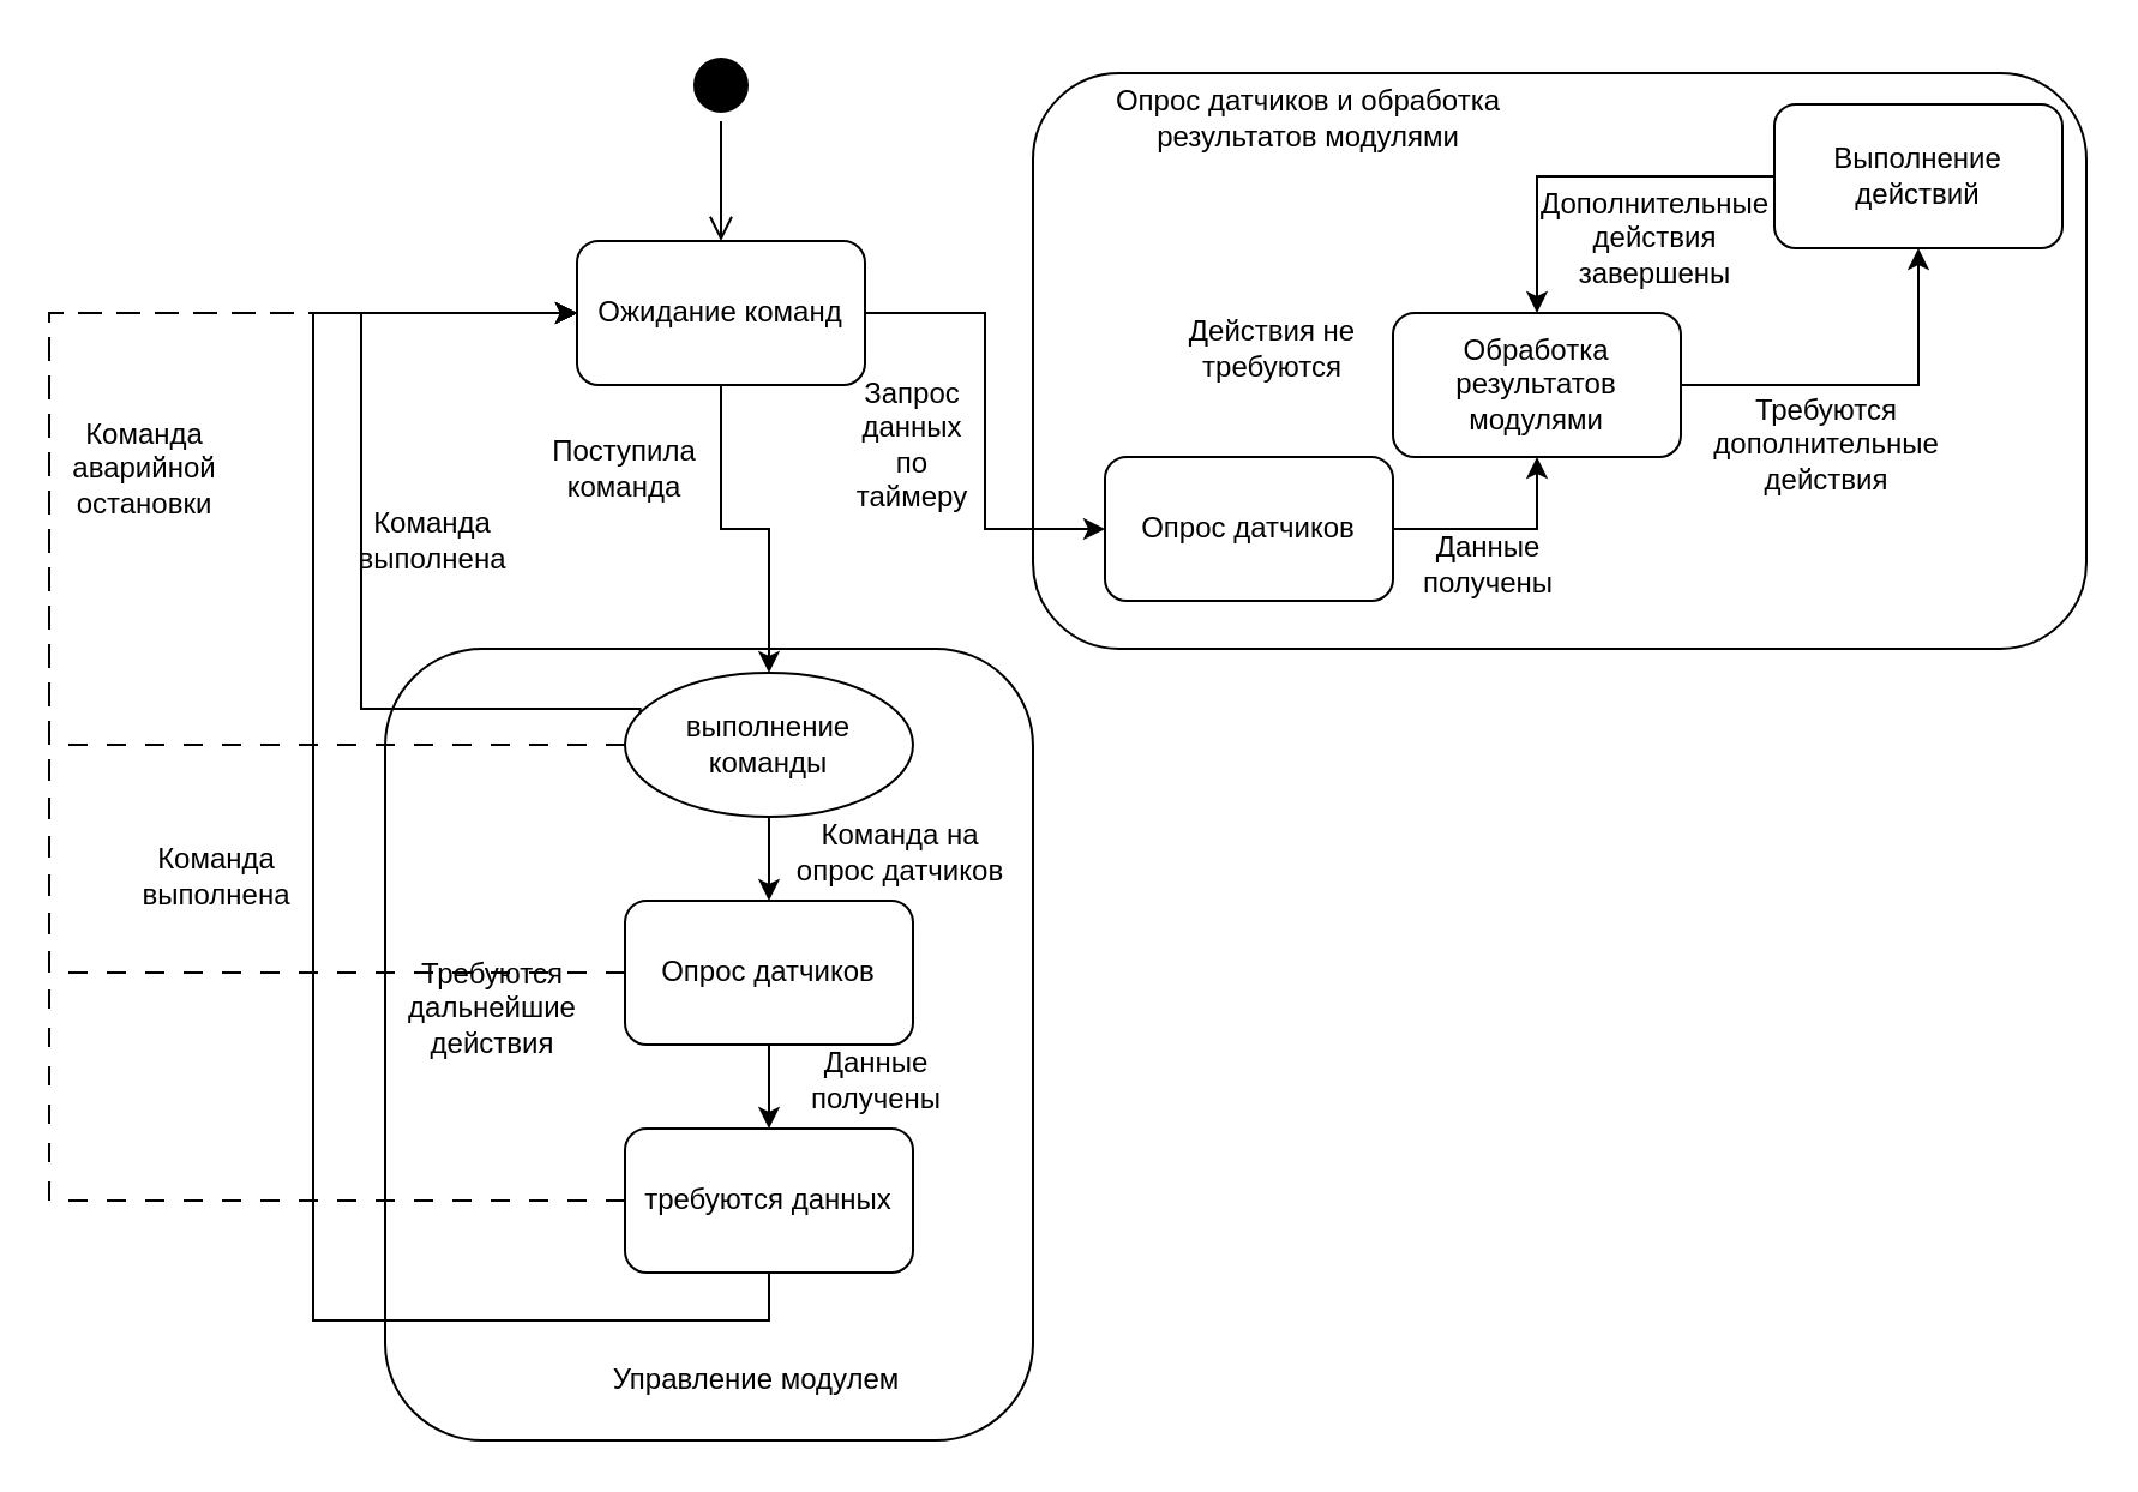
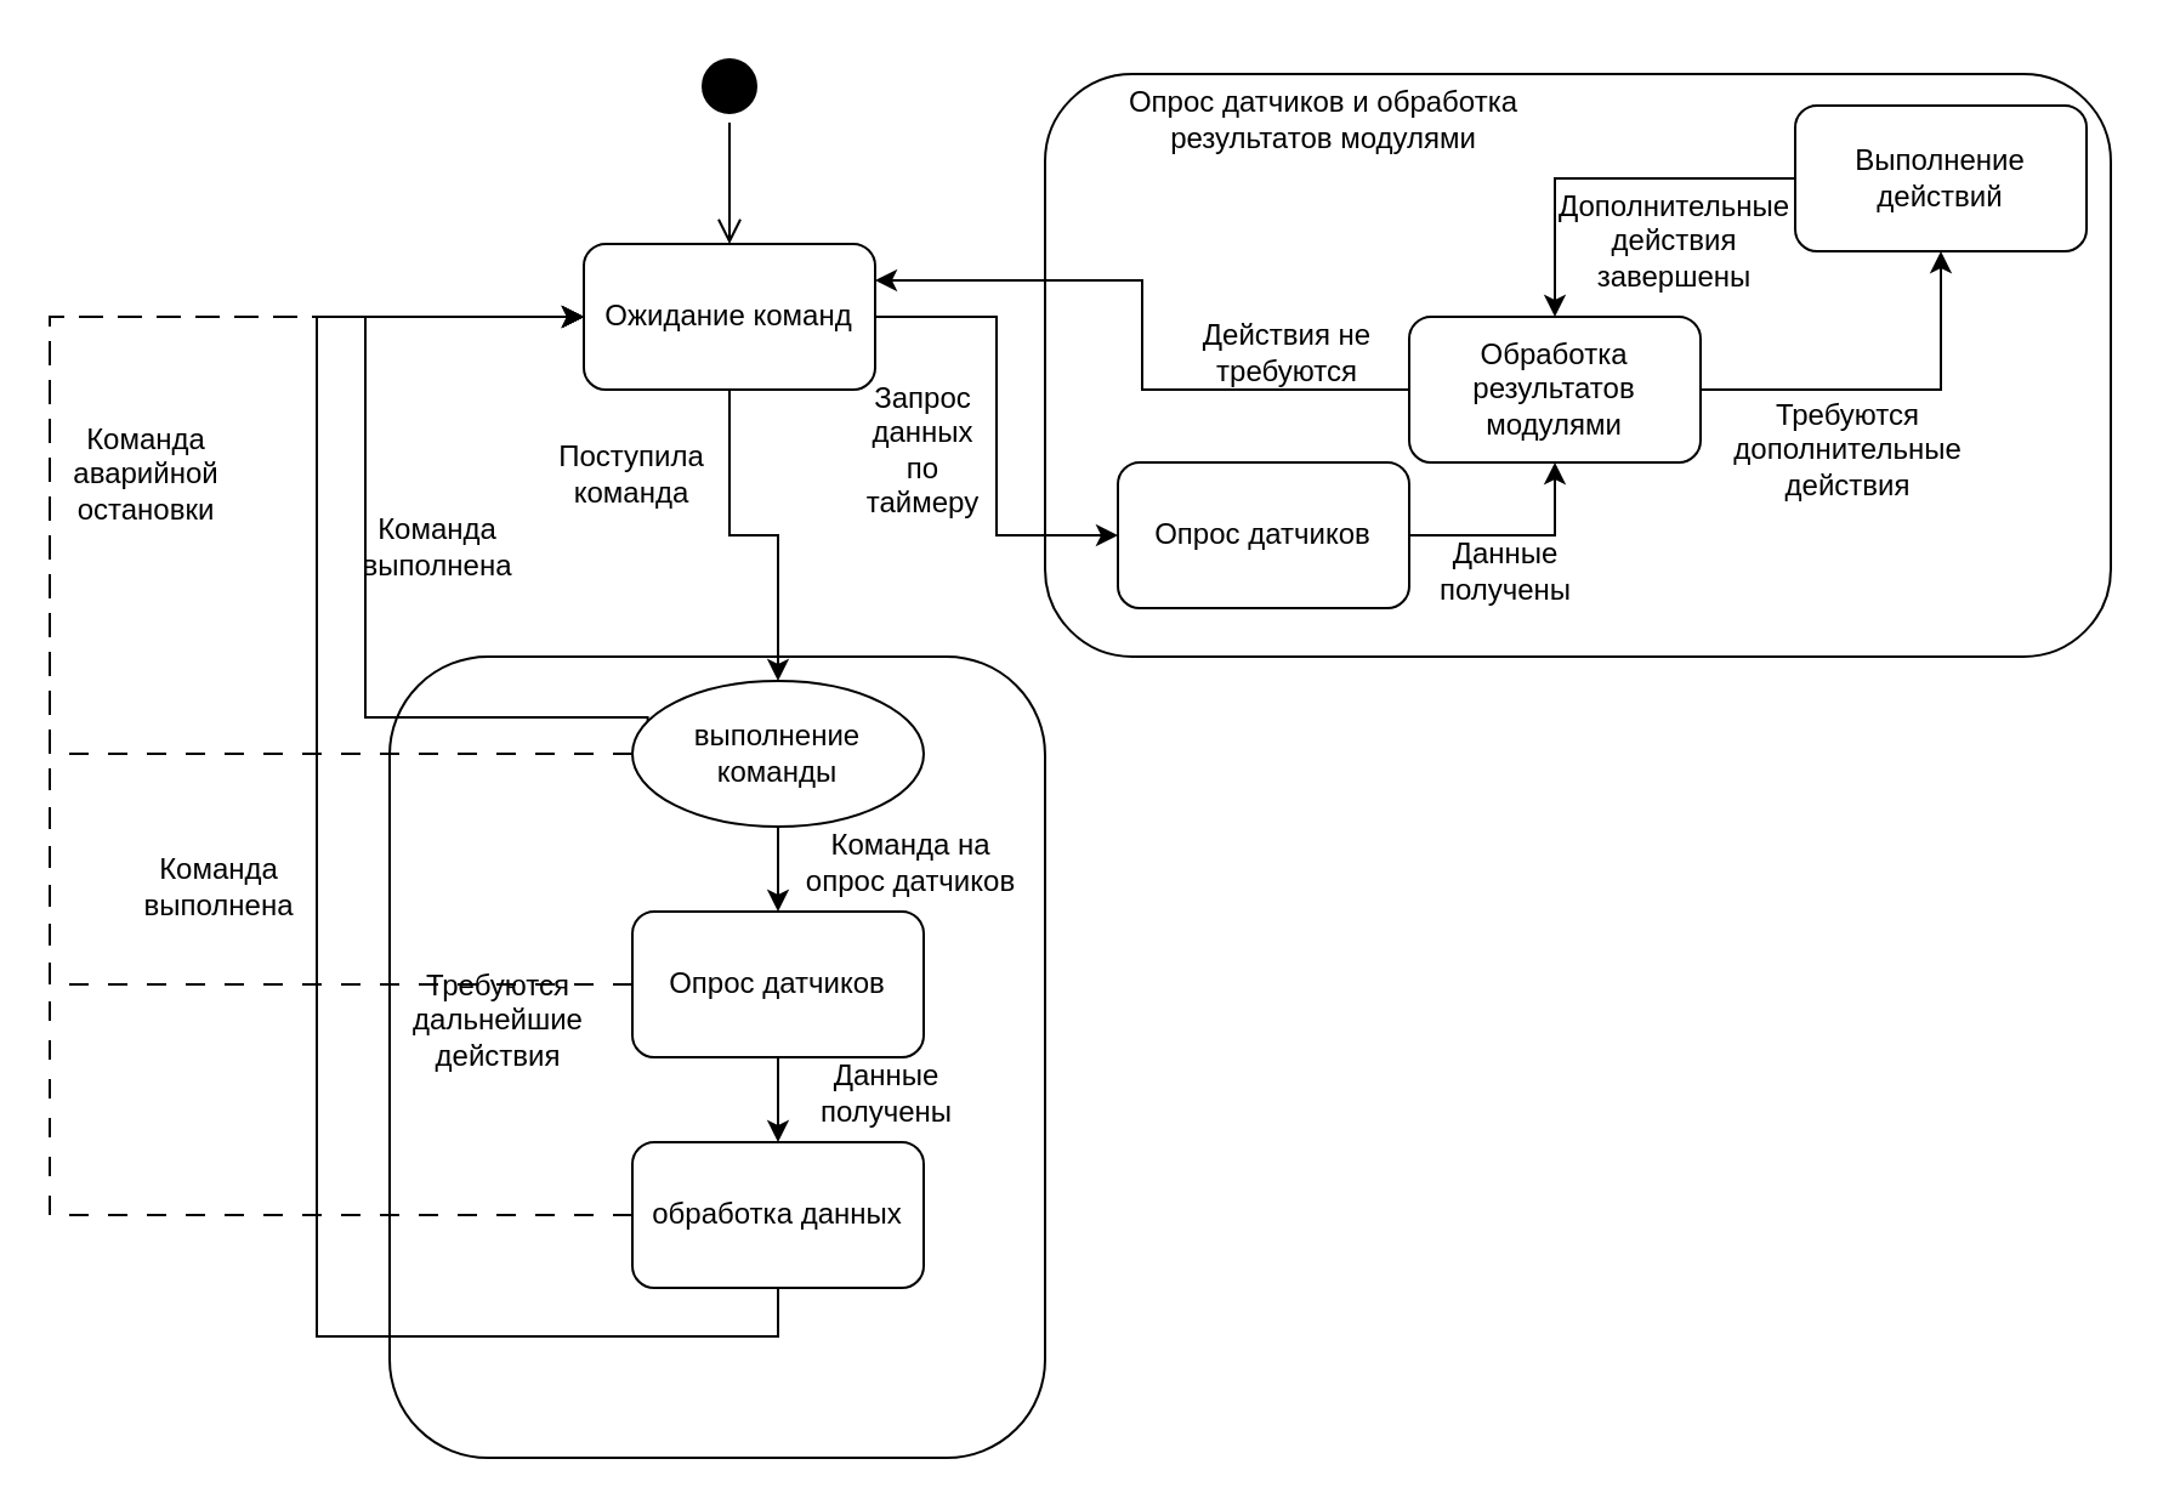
  <mxCell id="0" />
  <mxCell id="1" parent="0" />
  <mxCell id="2" value="" style="rounded=1;whiteSpace=wrap;html=1;" vertex="1" parent="1"><mxGeometry x="430" y="30" width="439" height="240" as="geometry" /></mxCell>
  <mxCell id="3" value="" style="rounded=1;whiteSpace=wrap;html=1;" vertex="1" parent="1"><mxGeometry x="160" y="270" width="270" height="330" as="geometry" /></mxCell>
  <mxCell id="4" value="" style="ellipse;html=1;shape=startState;fillColor=#000000;strokeColor=#000000;rounded=1;shadow=0;comic=0;labelBackgroundColor=none;fontFamily=Verdana;fontSize=12;fontColor=#000000;align=center;direction=south;" parent="1" vertex="1"><mxGeometry x="285" y="20" width="30" height="30" as="geometry" /></mxCell>
  <mxCell id="5" style="edgeStyle=orthogonalEdgeStyle;html=1;labelBackgroundColor=none;endArrow=open;endSize=8;strokeColor=#000000;fontFamily=Verdana;fontSize=12;align=left;entryX=0.5;entryY=0;entryDx=0;entryDy=0;" parent="1" source="4" target="8" edge="1"><mxGeometry relative="1" as="geometry"><mxPoint x="290" y="130" as="targetPoint" /><Array as="points"><mxPoint x="300" y="60" /><mxPoint x="300" y="60" /></Array></mxGeometry></mxCell>
  <mxCell id="6" style="edgeStyle=orthogonalEdgeStyle;rounded=0;orthogonalLoop=1;jettySize=auto;html=1;exitX=0.5;exitY=1;exitDx=0;exitDy=0;entryX=0.5;entryY=0;entryDx=0;entryDy=0;" edge="1" parent="1" source="8" target="20"><mxGeometry relative="1" as="geometry" /></mxCell>
  <mxCell id="7" style="edgeStyle=orthogonalEdgeStyle;rounded=0;orthogonalLoop=1;jettySize=auto;html=1;exitX=1;exitY=0.5;exitDx=0;exitDy=0;entryX=0;entryY=0.5;entryDx=0;entryDy=0;" edge="1" parent="1" source="8" target="25"><mxGeometry relative="1" as="geometry" /></mxCell>
  <mxCell id="8" value="Ожидание команд" style="rounded=1;whiteSpace=wrap;html=1;" vertex="1" parent="1"><mxGeometry x="240" y="100" width="120" height="60" as="geometry" /></mxCell>
  <mxCell id="9" style="edgeStyle=orthogonalEdgeStyle;rounded=0;orthogonalLoop=1;jettySize=auto;html=1;exitX=0.5;exitY=1;exitDx=0;exitDy=0;entryX=0.5;entryY=0;entryDx=0;entryDy=0;" edge="1" parent="1" source="11" target="23"><mxGeometry relative="1" as="geometry" /></mxCell>
  <mxCell id="10" style="edgeStyle=orthogonalEdgeStyle;rounded=0;orthogonalLoop=1;jettySize=auto;html=1;exitX=0;exitY=0.5;exitDx=0;exitDy=0;entryX=0;entryY=0.5;entryDx=0;entryDy=0;dashed=1;dashPattern=8 8;" edge="1" parent="1" source="11" target="8"><mxGeometry relative="1" as="geometry"><Array as="points"><mxPoint x="20" y="405" /><mxPoint x="20" y="130" /></Array></mxGeometry></mxCell>
  <mxCell id="11" value="Опрос датчиков" style="rounded=1;whiteSpace=wrap;html=1;" vertex="1" parent="1"><mxGeometry x="260" y="375" width="120" height="60" as="geometry" /></mxCell>
+ <mxCell id="12" style="edgeStyle=orthogonalEdgeStyle;rounded=0;orthogonalLoop=1;jettySize=auto;html=1;exitX=0;exitY=0.5;exitDx=0;exitDy=0;entryX=1;entryY=0.25;entryDx=0;entryDy=0;" edge="1" parent="1" source="14" target="8"><mxGeometry relative="1" as="geometry" /></mxCell>
  <mxCell id="13" style="edgeStyle=orthogonalEdgeStyle;rounded=0;orthogonalLoop=1;jettySize=auto;html=1;exitX=1;exitY=0.5;exitDx=0;exitDy=0;entryX=0.5;entryY=1;entryDx=0;entryDy=0;" edge="1" parent="1" source="14" target="27"><mxGeometry relative="1" as="geometry" /></mxCell>
  <mxCell id="14" value="Обработка результатов модулями" style="rounded=1;whiteSpace=wrap;html=1;" vertex="1" parent="1"><mxGeometry x="580" y="130" width="120" height="60" as="geometry" /></mxCell>
  <mxCell id="15" value="Опрос датчиков и обработка результатов модулями" style="text;html=1;strokeColor=none;fillColor=none;align=center;verticalAlign=middle;whiteSpace=wrap;rounded=0;" vertex="1" parent="1"><mxGeometry x="430" y="34" width="230" height="30" as="geometry" /></mxCell>
- <mxCell id="16" value="Управление модулем" style="text;html=1;strokeColor=none;fillColor=none;align=center;verticalAlign=middle;whiteSpace=wrap;rounded=0;" vertex="1" parent="1"><mxGeometry x="250" y="560" width="130" height="30" as="geometry" /></mxCell>
  <mxCell id="17" style="edgeStyle=orthogonalEdgeStyle;rounded=0;orthogonalLoop=1;jettySize=auto;html=1;exitX=0.5;exitY=1;exitDx=0;exitDy=0;entryX=0.5;entryY=0;entryDx=0;entryDy=0;" edge="1" parent="1" source="20" target="11"><mxGeometry relative="1" as="geometry" /></mxCell>
  <mxCell id="18" style="edgeStyle=orthogonalEdgeStyle;rounded=0;orthogonalLoop=1;jettySize=auto;html=1;exitX=0;exitY=0.25;exitDx=0;exitDy=0;entryX=0;entryY=0.5;entryDx=0;entryDy=0;" edge="1" parent="1" source="20" target="8"><mxGeometry relative="1" as="geometry"><Array as="points"><mxPoint x="150" y="295" /><mxPoint x="150" y="130" /></Array></mxGeometry></mxCell>
  <mxCell id="19" style="edgeStyle=orthogonalEdgeStyle;rounded=0;orthogonalLoop=1;jettySize=auto;html=1;exitX=0;exitY=0.5;exitDx=0;exitDy=0;entryX=0;entryY=0.5;entryDx=0;entryDy=0;dashed=1;dashPattern=8 8;" edge="1" parent="1" source="20" target="8"><mxGeometry relative="1" as="geometry"><Array as="points"><mxPoint x="20" y="310" /><mxPoint x="20" y="130" /></Array></mxGeometry></mxCell>
  <mxCell id="20" value="выполнение команды" style="ellipse;whiteSpace=wrap;html=1;" vertex="1" parent="1"><mxGeometry x="260" y="280" width="120" height="60" as="geometry" /></mxCell>
  <mxCell id="21" style="edgeStyle=orthogonalEdgeStyle;rounded=0;orthogonalLoop=1;jettySize=auto;html=1;exitX=0.5;exitY=1;exitDx=0;exitDy=0;entryX=0;entryY=0.5;entryDx=0;entryDy=0;" edge="1" parent="1" source="23" target="8"><mxGeometry relative="1" as="geometry"><Array as="points"><mxPoint x="320" y="550" /><mxPoint x="130" y="550" /><mxPoint x="130" y="130" /></Array></mxGeometry></mxCell>
  <mxCell id="22" style="edgeStyle=orthogonalEdgeStyle;rounded=0;orthogonalLoop=1;jettySize=auto;html=1;exitX=0;exitY=0.5;exitDx=0;exitDy=0;entryX=0;entryY=0.5;entryDx=0;entryDy=0;dashed=1;dashPattern=8 8;" edge="1" parent="1" source="23" target="8"><mxGeometry relative="1" as="geometry"><Array as="points"><mxPoint x="20" y="500" /><mxPoint x="20" y="130" /></Array></mxGeometry></mxCell>
- <mxCell id="23" value="требуются данных" style="rounded=1;whiteSpace=wrap;html=1;" vertex="1" parent="1"><mxGeometry x="260" y="470" width="120" height="60" as="geometry" /></mxCell>
+ <mxCell id="23" value="обработка данных" style="rounded=1;whiteSpace=wrap;html=1;" vertex="1" parent="1"><mxGeometry x="260" y="470" width="120" height="60" as="geometry" /></mxCell>
  <mxCell id="24" style="edgeStyle=orthogonalEdgeStyle;rounded=0;orthogonalLoop=1;jettySize=auto;html=1;exitX=1;exitY=0.5;exitDx=0;exitDy=0;entryX=0.5;entryY=1;entryDx=0;entryDy=0;" edge="1" parent="1" source="25" target="14"><mxGeometry relative="1" as="geometry" /></mxCell>
  <mxCell id="25" value="Опрос датчиков" style="rounded=1;whiteSpace=wrap;html=1;" vertex="1" parent="1"><mxGeometry x="460" y="190" width="120" height="60" as="geometry" /></mxCell>
  <mxCell id="26" style="edgeStyle=orthogonalEdgeStyle;rounded=0;orthogonalLoop=1;jettySize=auto;html=1;exitX=0;exitY=0.5;exitDx=0;exitDy=0;entryX=0.5;entryY=0;entryDx=0;entryDy=0;" edge="1" parent="1" source="27" target="14"><mxGeometry relative="1" as="geometry" /></mxCell>
  <mxCell id="27" value="Выполнение действий" style="rounded=1;whiteSpace=wrap;html=1;" vertex="1" parent="1"><mxGeometry x="739" y="43" width="120" height="60" as="geometry" /></mxCell>
  <mxCell id="28" value="Поступила команда" style="text;html=1;strokeColor=none;fillColor=none;align=center;verticalAlign=middle;whiteSpace=wrap;rounded=0;" vertex="1" parent="1"><mxGeometry x="230" y="180" width="60" height="30" as="geometry" /></mxCell>
  <mxCell id="29" value="Запрос данных по таймеру" style="text;html=1;strokeColor=none;fillColor=none;align=center;verticalAlign=middle;whiteSpace=wrap;rounded=0;" vertex="1" parent="1"><mxGeometry x="350" y="170" width="60" height="30" as="geometry" /></mxCell>
  <mxCell id="30" value="Данные получены" style="text;html=1;strokeColor=none;fillColor=none;align=center;verticalAlign=middle;whiteSpace=wrap;rounded=0;" vertex="1" parent="1"><mxGeometry x="590" y="220" width="60" height="30" as="geometry" /></mxCell>
  <mxCell id="31" value="Требуются дополнительные действия" style="text;html=1;strokeColor=none;fillColor=none;align=center;verticalAlign=middle;whiteSpace=wrap;rounded=0;" vertex="1" parent="1"><mxGeometry x="731" y="170" width="60" height="30" as="geometry" /></mxCell>
  <mxCell id="32" value="Действия не требуются" style="text;html=1;strokeColor=none;fillColor=none;align=center;verticalAlign=middle;whiteSpace=wrap;rounded=0;" vertex="1" parent="1"><mxGeometry x="490" y="130" width="80" height="30" as="geometry" /></mxCell>
  <mxCell id="33" value="Дополнительные действия завершены" style="text;html=1;strokeColor=none;fillColor=none;align=center;verticalAlign=middle;whiteSpace=wrap;rounded=0;" vertex="1" parent="1"><mxGeometry x="640" y="84" width="99" height="30" as="geometry" /></mxCell>
  <mxCell id="34" value="Команда на опрос датчиков" style="text;html=1;strokeColor=none;fillColor=none;align=center;verticalAlign=middle;whiteSpace=wrap;rounded=0;" vertex="1" parent="1"><mxGeometry x="330" y="340" width="90" height="30" as="geometry" /></mxCell>
  <mxCell id="35" value="Данные получены" style="text;html=1;strokeColor=none;fillColor=none;align=center;verticalAlign=middle;whiteSpace=wrap;rounded=0;" vertex="1" parent="1"><mxGeometry x="320" y="435" width="90" height="30" as="geometry" /></mxCell>
  <mxCell id="36" value="Требуются дальнейшие действия" style="text;html=1;strokeColor=none;fillColor=none;align=center;verticalAlign=middle;whiteSpace=wrap;rounded=0;" vertex="1" parent="1"><mxGeometry x="160" y="405" width="90" height="30" as="geometry" /></mxCell>
  <mxCell id="37" value="Команда выполнена" style="text;html=1;strokeColor=none;fillColor=none;align=center;verticalAlign=middle;whiteSpace=wrap;rounded=0;" vertex="1" parent="1"><mxGeometry x="150" y="210" width="60" height="30" as="geometry" /></mxCell>
  <mxCell id="38" value="Команда выполнена" style="text;html=1;strokeColor=none;fillColor=none;align=center;verticalAlign=middle;whiteSpace=wrap;rounded=0;" vertex="1" parent="1"><mxGeometry x="60" y="350" width="60" height="30" as="geometry" /></mxCell>
  <mxCell id="39" value="Команда аварийной остановки" style="text;html=1;strokeColor=none;fillColor=none;align=center;verticalAlign=middle;whiteSpace=wrap;rounded=0;" vertex="1" parent="1"><mxGeometry x="30" y="180" width="60" height="30" as="geometry" /></mxCell>
